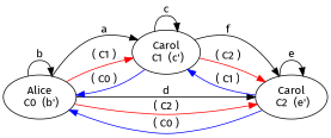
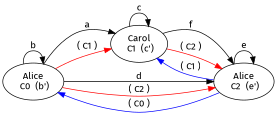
  digraph {
    fontname="Fira Sans"
    rankdir=LR
    node [fontname="Fira Sans"]
    edge [fontname="Fira Sans" headport=p1 tailport=p1]
    n1 [label="Alice\n C0  (b')"]
    n2 [label="Carol\n C1  (c')"]
-   n3 [label="Carol\n C2  (e')"]
+   n3 [label="Alice\n C2  (e')"]
    n1 -> n1 [headport=p0 label=b tailport=p0]
    n1 -> n2 [label=a]
    n1 -> n2 [color=red label="( C1 )"]
    n1 -> n3 [label=d tailport=p2]
    n1 -> n3 [color=red label="( C2 )" tailport=p2]
-   n2 -> n1 [color=blue label="( C0 )"]
    n2 -> n2 [headport=p0 label=c tailport=p0]
    n2 -> n3 [headport=p3 label=f tailport=p2]
    n2 -> n3 [color=red headport=p3 label="( C2 )" tailport=p2]
    n3 -> n1 [color=blue headport=p2 label="( C0 )"]
    n3 -> n2 [color=blue headport=p2 label="( C1 )" tailport=p3]
    n3 -> n3 [headport=p0 label=e tailport=p0]
  }
